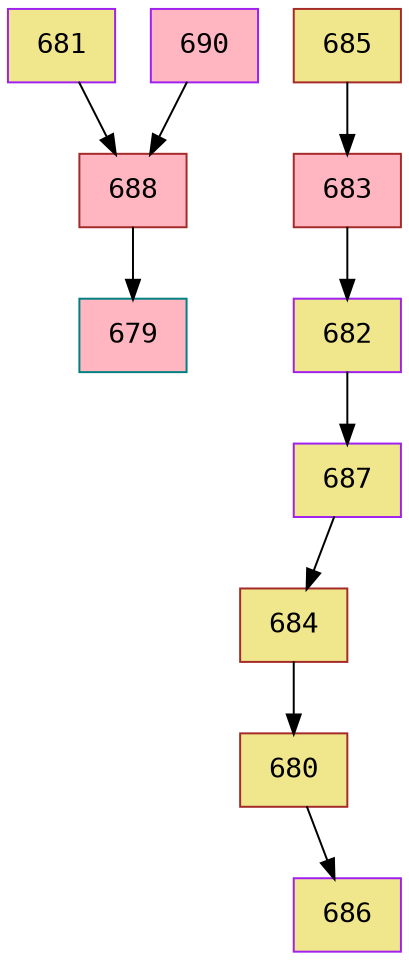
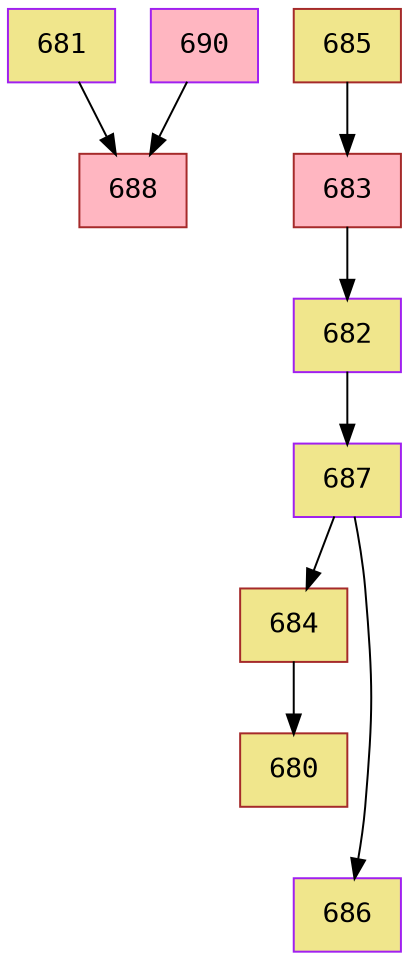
  digraph {
    fontname="DejaVu Sans Mono"
    node [color=purple fillcolor=khaki fontname="DejaVu Sans Mono" shape=record style=filled]
    edge [fontname="DejaVu Sans Mono"]
    n1 [label="{681}"]
    n2 [color=brown fillcolor=lightpink label="{688}"]
    n3 [fillcolor=lightpink label="{690}"]
-   n4 [color=teal fillcolor=lightpink label="{679}"]
    n5 [color=brown label="{685}"]
    n6 [color=brown fillcolor=lightpink label="{683}"]
    n7 [label="{682}"]
    n8 [label="{687}"]
    n9 [color=brown label="{684}"]
    n10 [color=brown label="{680}"]
    n11 [label="{686}"]
    n1 -> n2
-   n2 -> n4
    n3 -> n2
    n5 -> n6
    n6 -> n7
    n7 -> n8
    n8 -> n9
    n9 -> n10
-   n10 -> n11
+   n8 -> n11
  }
